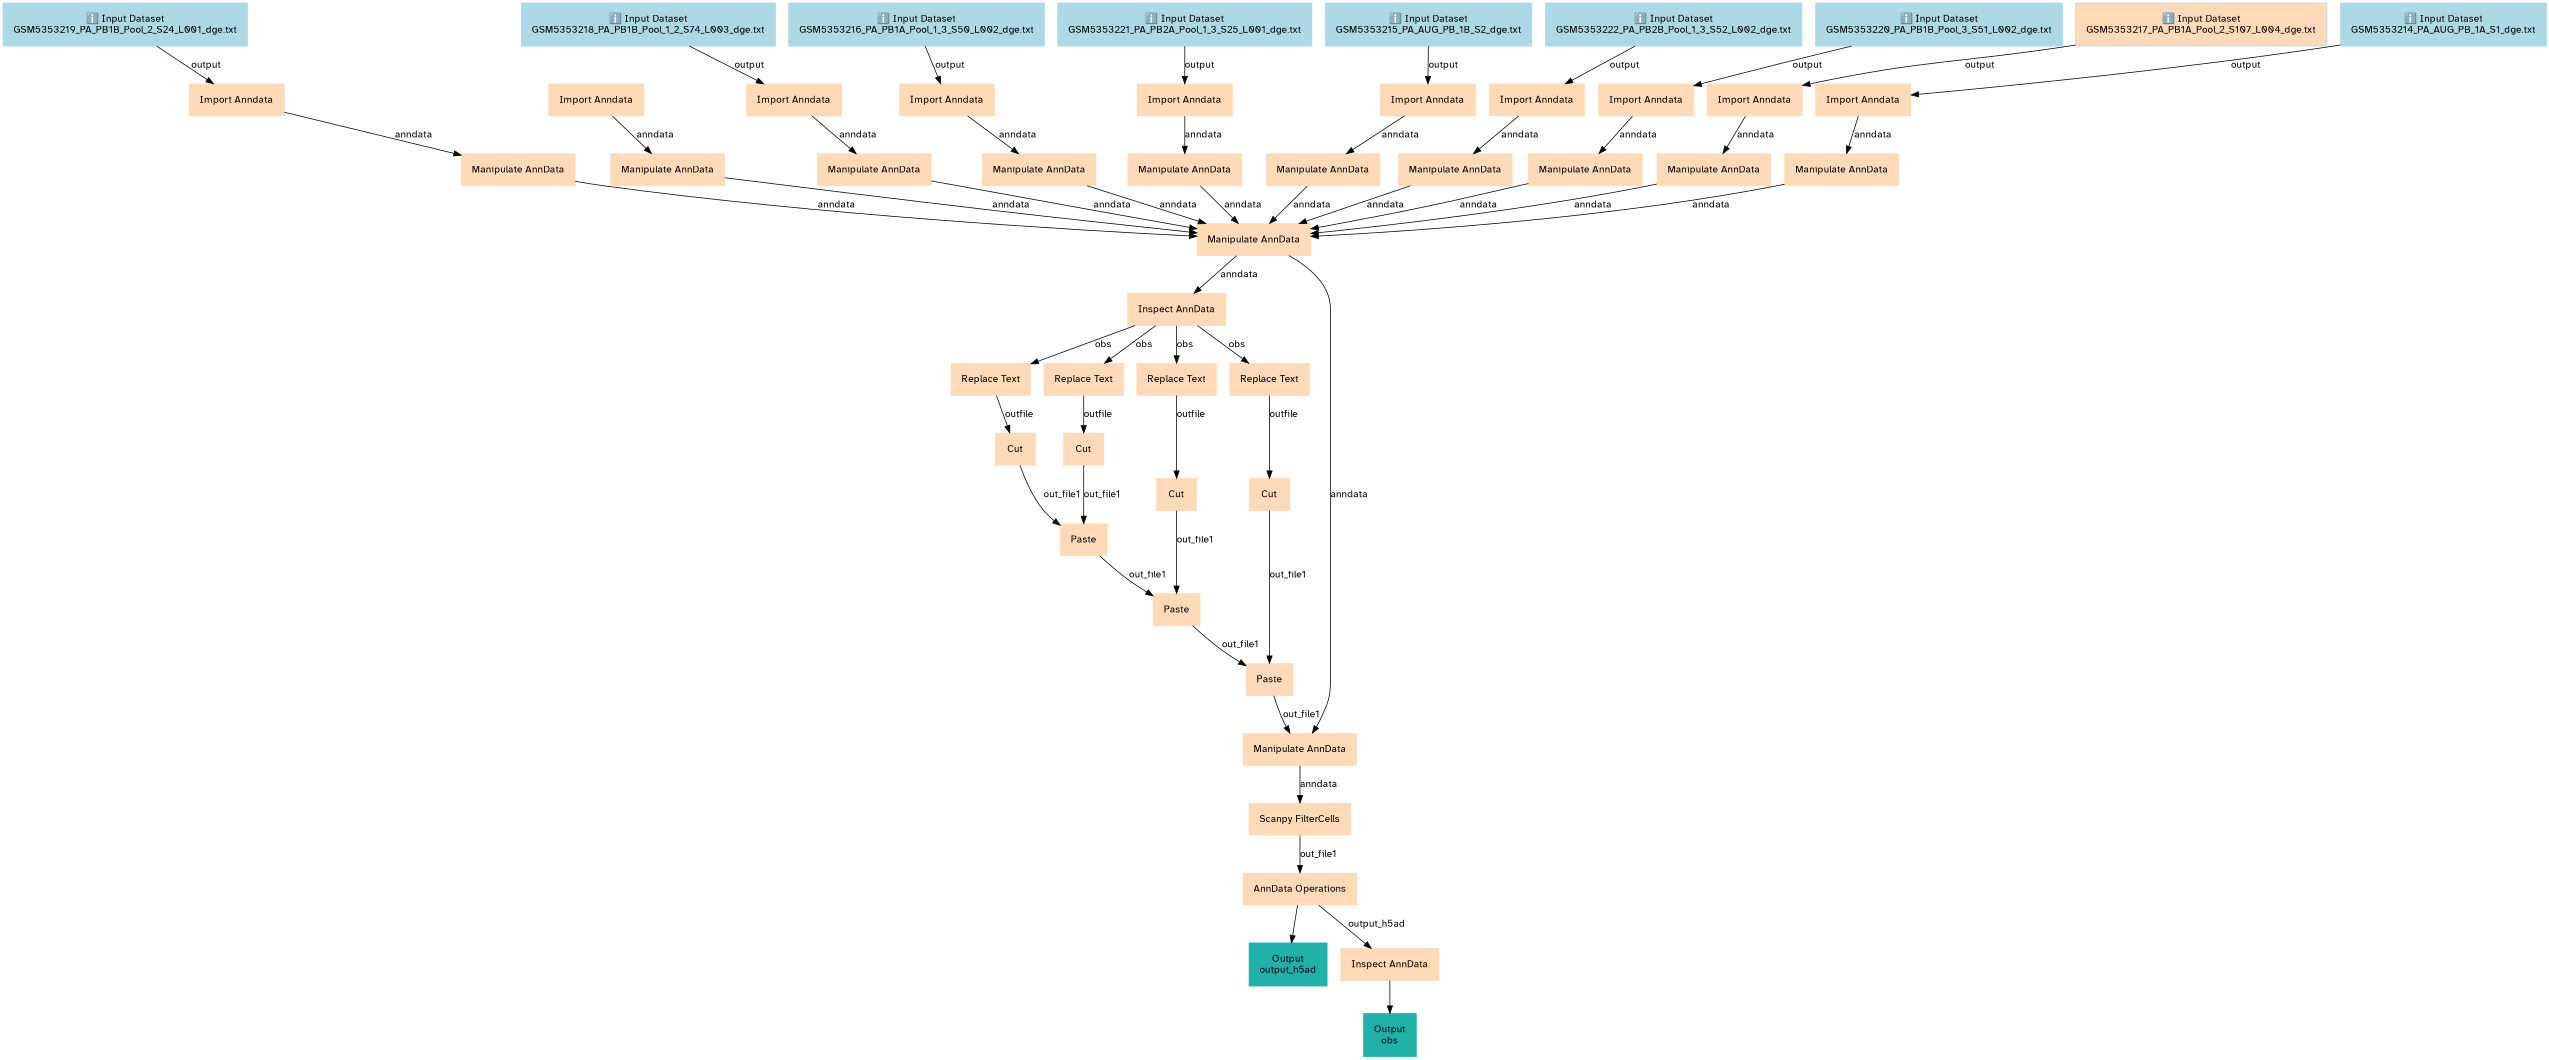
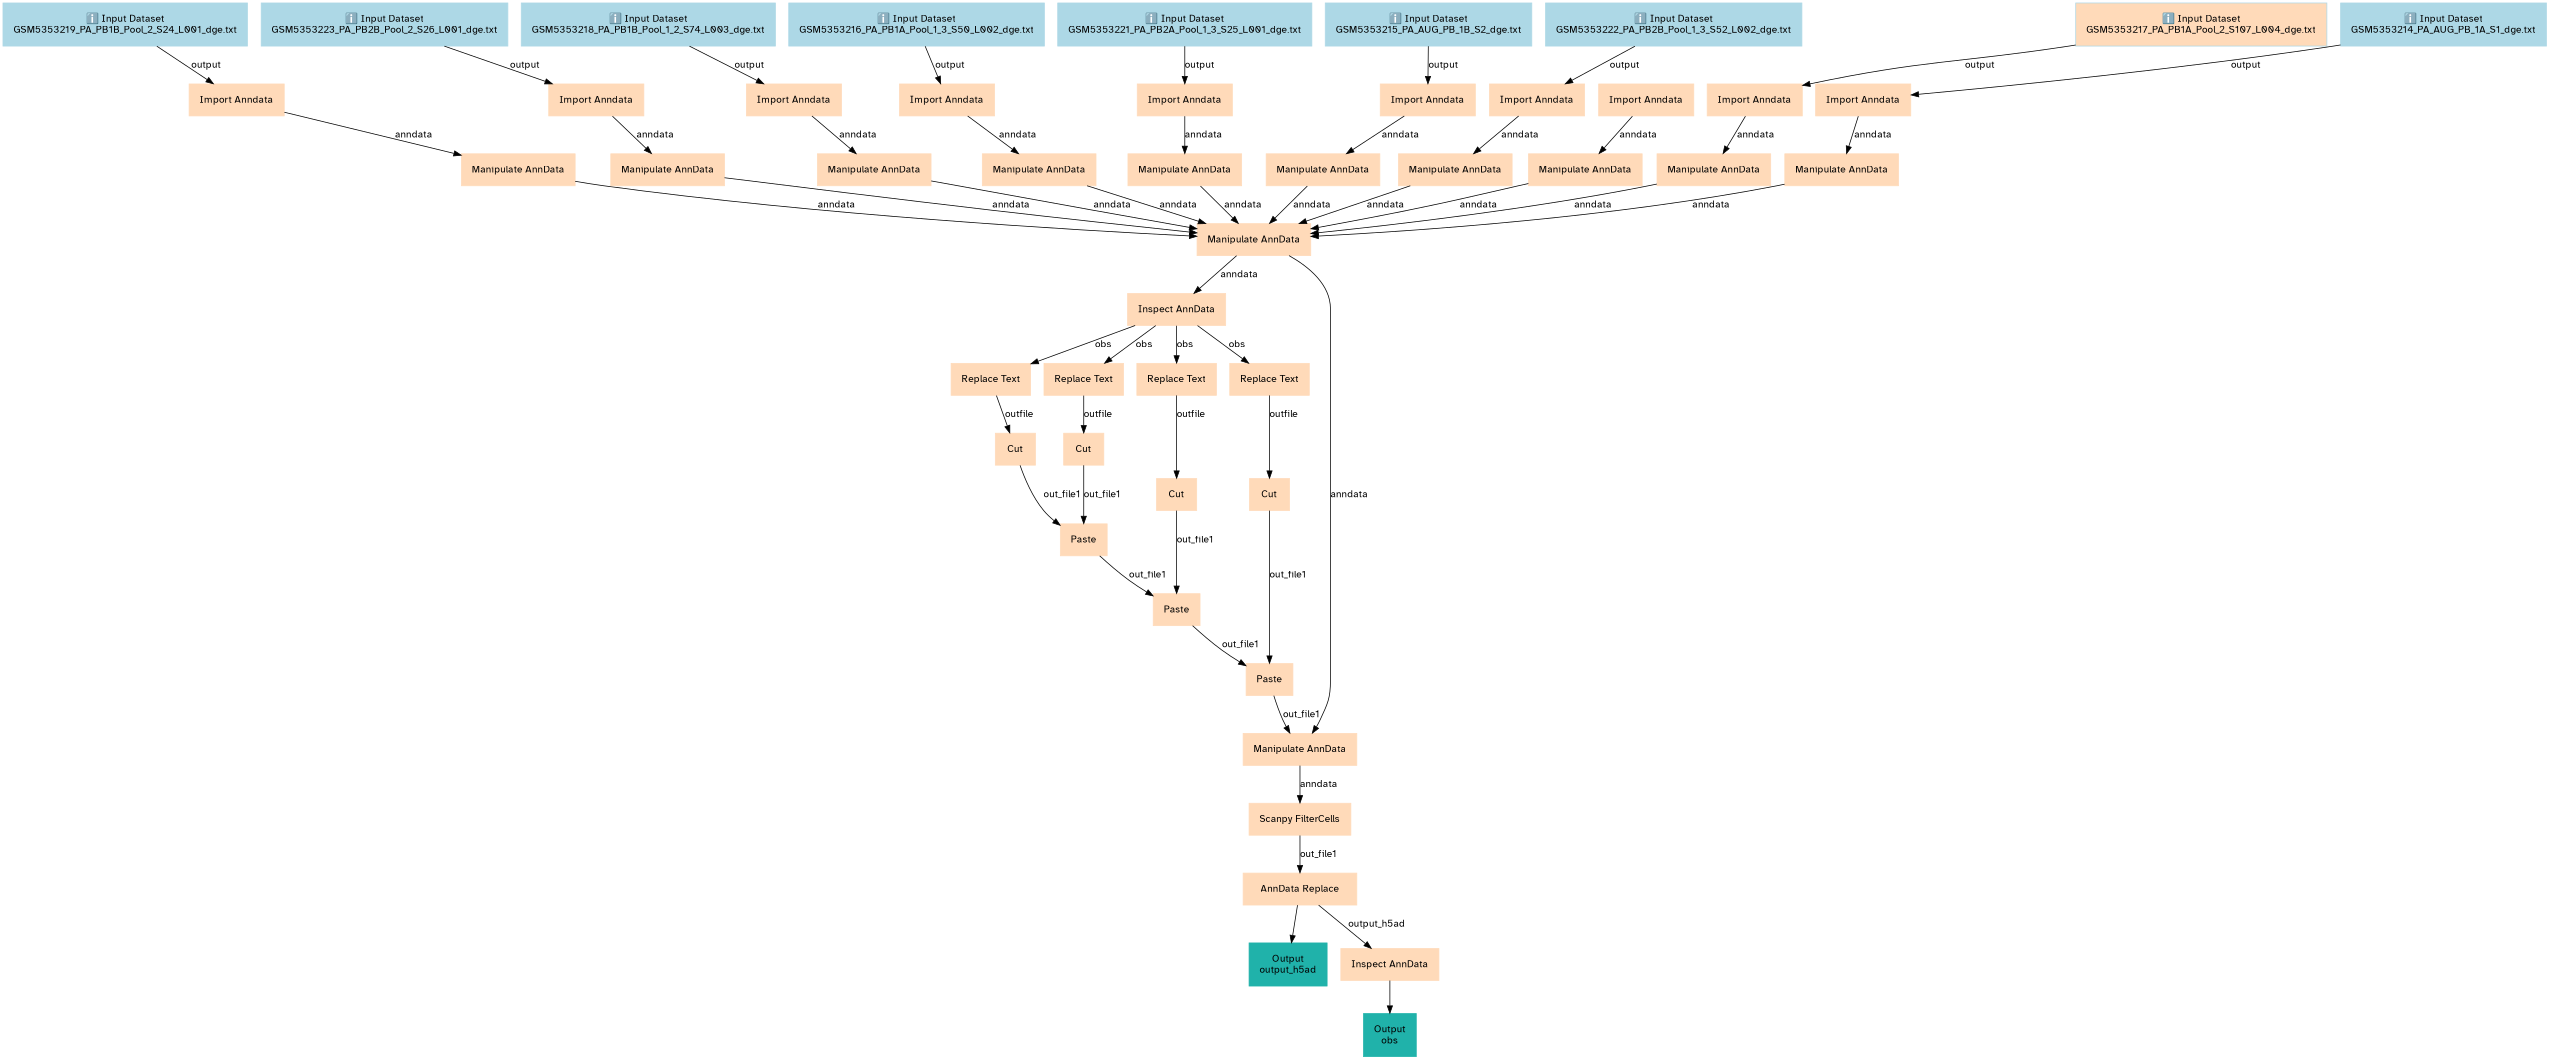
  digraph {
    node [color=peachpuff fontname="Atkinson Hyperlegible" margin="0.2,0.2" shape=box style=filled]
    edge [fontname="Atkinson Hyperlegible"]
    n1 [color=lightblue label="ℹ️ Input Dataset\nGSM5353219_PA_PB1B_Pool_2_S24_L001_dge.txt"]
    n2 [label="Import Anndata"]
    n3 [label="Manipulate AnnData"]
+   n4 [color=lightblue label="ℹ️ Input Dataset\nGSM5353223_PA_PB2B_Pool_2_S26_L001_dge.txt"]
    n5 [label="Import Anndata"]
    n6 [label="Manipulate AnnData"]
    n7 [color=lightblue label="ℹ️ Input Dataset\nGSM5353218_PA_PB1B_Pool_1_2_S74_L003_dge.txt"]
    n8 [label="Import Anndata"]
    n9 [label="Manipulate AnnData"]
    n10 [color=lightblue label="ℹ️ Input Dataset\nGSM5353216_PA_PB1A_Pool_1_3_S50_L002_dge.txt"]
    n11 [label="Import Anndata"]
    n12 [label="Manipulate AnnData"]
    n13 [color=lightblue label="ℹ️ Input Dataset\nGSM5353221_PA_PB2A_Pool_1_3_S25_L001_dge.txt"]
    n14 [label="Import Anndata"]
    n15 [label="Manipulate AnnData"]
    n16 [color=lightblue label="ℹ️ Input Dataset\nGSM5353215_PA_AUG_PB_1B_S2_dge.txt"]
    n17 [label="Import Anndata"]
    n18 [label="Manipulate AnnData"]
    n19 [color=lightblue label="ℹ️ Input Dataset\nGSM5353222_PA_PB2B_Pool_1_3_S52_L002_dge.txt"]
    n20 [label="Import Anndata"]
    n21 [label="Manipulate AnnData"]
-   n22 [color=lightblue label="ℹ️ Input Dataset\nGSM5353220_PA_PB1B_Pool_3_S51_L002_dge.txt"]
    n23 [label="Import Anndata"]
    n24 [label="Manipulate AnnData"]
    n25 [color=lightblue fillcolor=peachpuff label="ℹ️ Input Dataset\nGSM5353217_PA_PB1A_Pool_2_S107_L004_dge.txt"]
    n26 [label="Import Anndata"]
    n27 [label="Manipulate AnnData"]
    n28 [color=lightblue label="ℹ️ Input Dataset\nGSM5353214_PA_AUG_PB_1A_S1_dge.txt"]
    n29 [label="Import Anndata"]
    n30 [label="Manipulate AnnData"]
    n31 [label="Manipulate AnnData"]
    n32 [label="Inspect AnnData"]
    n33 [label="Manipulate AnnData"]
    n34 [label="Replace Text"]
    n35 [label="Replace Text"]
    n36 [label="Replace Text"]
    n37 [label="Replace Text"]
    n38 [label="Scanpy FilterCells"]
    n39 [label=Cut]
    n40 [label=Cut]
    n41 [label=Cut]
    n42 [label=Cut]
    n43 [label=Paste]
    n44 [label=Paste]
    n45 [label=Paste]
-   n46 [label="AnnData Operations"]
+   n46 [label="AnnData Replace"]
    n47 [color=lightseagreen label="Output\noutput_h5ad"]
    n48 [label="Inspect AnnData"]
    n49 [color=lightseagreen label="Output\nobs"]
    n1 -> n2 [label=output]
    n2 -> n3 [label=anndata]
    n3 -> n31 [label=anndata]
+   n4 -> n5 [label=output]
    n5 -> n6 [label=anndata]
    n6 -> n31 [label=anndata]
    n7 -> n8 [label=output]
    n8 -> n9 [label=anndata]
    n9 -> n31 [label=anndata]
    n10 -> n11 [label=output]
    n11 -> n12 [label=anndata]
    n12 -> n31 [label=anndata]
    n13 -> n14 [label=output]
    n14 -> n15 [label=anndata]
    n15 -> n31 [label=anndata]
    n16 -> n17 [label=output]
    n17 -> n18 [label=anndata]
    n18 -> n31 [label=anndata]
    n19 -> n20 [label=output]
    n20 -> n21 [label=anndata]
    n21 -> n31 [label=anndata]
-   n22 -> n23 [label=output]
    n23 -> n24 [label=anndata]
    n24 -> n31 [label=anndata]
    n25 -> n26 [label=output]
    n26 -> n27 [label=anndata]
    n27 -> n31 [label=anndata]
    n28 -> n29 [label=output]
    n29 -> n30 [label=anndata]
    n30 -> n31 [label=anndata]
    n31 -> n32 [label=anndata]
    n31 -> n33 [label=anndata]
    n32 -> n34 [label=obs]
    n32 -> n35 [label=obs]
    n32 -> n36 [label=obs]
    n32 -> n37 [label=obs]
    n33 -> n38 [label=anndata]
    n34 -> n39 [label=outfile]
    n35 -> n40 [label=outfile]
    n36 -> n41 [label=outfile]
    n37 -> n42 [label=outfile]
    n38 -> n46 [label=out_file1]
    n39 -> n43 [label=out_file1]
    n40 -> n43 [label=out_file1]
    n41 -> n44 [label=out_file1]
    n42 -> n45 [label=out_file1]
    n43 -> n44 [label=out_file1]
    n44 -> n45 [label=out_file1]
    n45 -> n33 [label=out_file1]
    n46 -> n47
    n46 -> n48 [label=output_h5ad]
    n48 -> n49
  }
